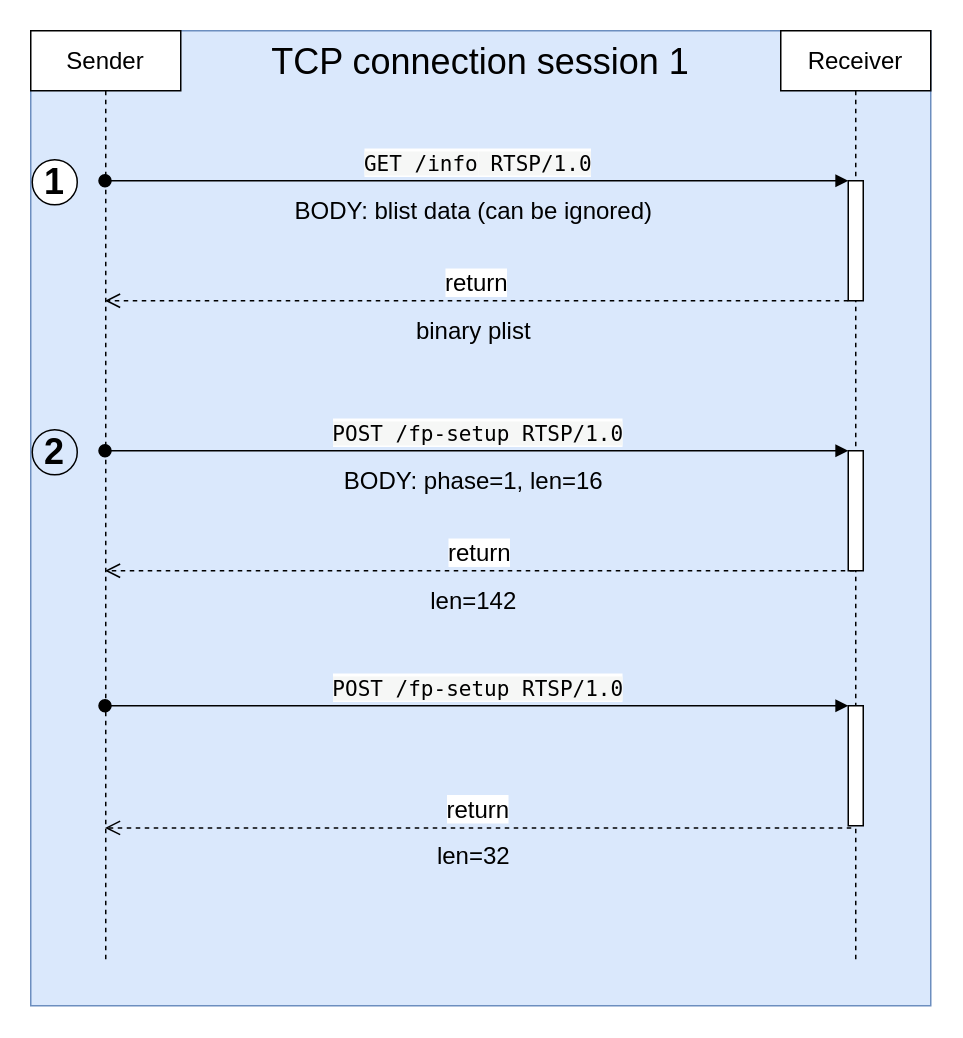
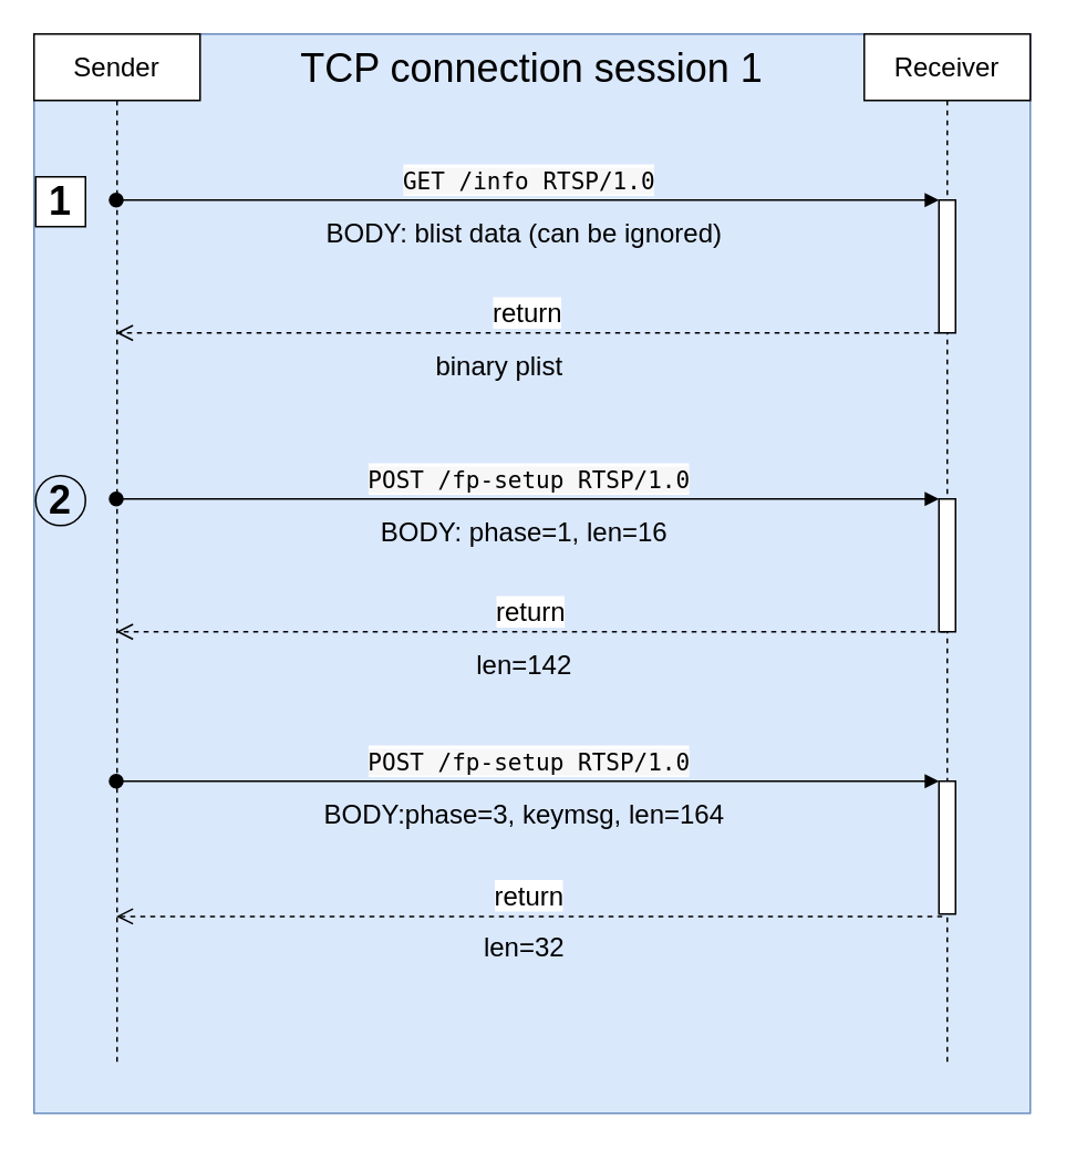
  <mxCell id="0" />
  <mxCell id="1" parent="0" />
  <mxCell id="2" value="TCP connection session 1" style="rounded=0;whiteSpace=wrap;html=1;fontSize=24;verticalAlign=top;fillColor=#dae8fc;strokeColor=#6c8ebf;" parent="1" vertex="1"><mxGeometry x="20" y="20" width="600" height="650" as="geometry" /></mxCell>
  <mxCell id="3" value="Sender" style="shape=umlLifeline;perimeter=lifelinePerimeter;whiteSpace=wrap;html=1;container=1;collapsible=0;recursiveResize=0;outlineConnect=0;fontSize=16;" parent="1" vertex="1"><mxGeometry x="20" y="20" width="100" height="620" as="geometry" /></mxCell>
  <mxCell id="4" value="Receiver" style="shape=umlLifeline;perimeter=lifelinePerimeter;whiteSpace=wrap;html=1;container=1;collapsible=0;recursiveResize=0;outlineConnect=0;fontSize=16;" parent="1" vertex="1"><mxGeometry x="520" y="20" width="100" height="620" as="geometry" /></mxCell>
  <mxCell id="5" value="" style="html=1;points=[];perimeter=orthogonalPerimeter;fontSize=16;" parent="4" vertex="1"><mxGeometry x="45" y="100" width="10" height="80" as="geometry" /></mxCell>
  <mxCell id="6" value="" style="html=1;points=[];perimeter=orthogonalPerimeter;fontSize=16;" parent="4" vertex="1"><mxGeometry x="45" y="280" width="10" height="80" as="geometry" /></mxCell>
  <mxCell id="7" value="" style="html=1;points=[];perimeter=orthogonalPerimeter;fontSize=16;" parent="4" vertex="1"><mxGeometry x="45" y="450" width="10" height="80" as="geometry" /></mxCell>
  <mxCell id="8" value="&lt;span style=&quot;font-family: &amp;#34;source code pro&amp;#34; , &amp;#34;consolas&amp;#34; , &amp;#34;ubuntu mono&amp;#34; , &amp;#34;menlo&amp;#34; , &amp;#34;dejavu sans mono&amp;#34; , monospace , monospace ; font-size: 14px ; background-color: rgb(246 , 247 , 246)&quot;&gt;GET /info&lt;/span&gt;&lt;span style=&quot;font-family: &amp;#34;source code pro&amp;#34; , &amp;#34;consolas&amp;#34; , &amp;#34;ubuntu mono&amp;#34; , &amp;#34;menlo&amp;#34; , &amp;#34;dejavu sans mono&amp;#34; , monospace , monospace ; font-size: 14px ; background-color: rgb(246 , 247 , 246)&quot;&gt; RTSP/1.0&lt;/span&gt;" style="html=1;verticalAlign=bottom;startArrow=oval;endArrow=block;startSize=8;fontSize=16;" parent="1" source="3" target="5" edge="1"><mxGeometry relative="1" as="geometry"><mxPoint x="725" y="80" as="sourcePoint" /><Array as="points"><mxPoint x="460" y="120" /></Array></mxGeometry></mxCell>
  <mxCell id="9" value="&lt;span style=&quot;font-family: &amp;#34;source code pro&amp;#34; , &amp;#34;consolas&amp;#34; , &amp;#34;ubuntu mono&amp;#34; , &amp;#34;menlo&amp;#34; , &amp;#34;dejavu sans mono&amp;#34; , monospace , monospace ; font-size: 14px ; background-color: rgb(246 , 247 , 246)&quot;&gt;POST /fp-setup&lt;/span&gt;&lt;span style=&quot;font-family: &amp;#34;source code pro&amp;#34; , &amp;#34;consolas&amp;#34; , &amp;#34;ubuntu mono&amp;#34; , &amp;#34;menlo&amp;#34; , &amp;#34;dejavu sans mono&amp;#34; , monospace , monospace ; font-size: 14px ; background-color: rgb(246 , 247 , 246)&quot;&gt; RTSP/1.0&lt;/span&gt;" style="html=1;verticalAlign=bottom;startArrow=oval;endArrow=block;startSize=8;fontSize=16;" parent="1" target="6" edge="1"><mxGeometry relative="1" as="geometry"><mxPoint x="69.5" y="300" as="sourcePoint" /><Array as="points"><mxPoint x="470.5" y="300" /></Array></mxGeometry></mxCell>
  <mxCell id="10" value="return" style="html=1;verticalAlign=bottom;endArrow=open;dashed=1;endSize=8;fontSize=16;exitX=0;exitY=1;exitDx=0;exitDy=0;exitPerimeter=0;" parent="1" source="5" target="3" edge="1"><mxGeometry relative="1" as="geometry"><mxPoint x="770" y="219" as="sourcePoint" /><mxPoint x="700" y="160" as="targetPoint" /></mxGeometry></mxCell>
  <mxCell id="11" value="return" style="html=1;verticalAlign=bottom;endArrow=open;dashed=1;endSize=8;fontSize=16;exitX=0.4;exitY=1;exitDx=0;exitDy=0;exitPerimeter=0;" parent="1" source="6" target="3" edge="1"><mxGeometry relative="1" as="geometry"><mxPoint x="780" y="400" as="sourcePoint" /><mxPoint x="700" y="400" as="targetPoint" /></mxGeometry></mxCell>
  <mxCell id="12" value="return" style="html=1;verticalAlign=bottom;endArrow=open;dashed=1;endSize=8;fontSize=16;exitX=0.2;exitY=1.018;exitDx=0;exitDy=0;exitPerimeter=0;" parent="1" source="7" target="3" edge="1"><mxGeometry relative="1" as="geometry"><mxPoint x="561" y="550" as="sourcePoint" /><mxPoint x="69.5" y="550" as="targetPoint" /></mxGeometry></mxCell>
  <mxCell id="13" value="BODY: blist data (can be ignored)" style="text;html=1;align=center;verticalAlign=middle;resizable=0;points=[];autosize=1;strokeColor=none;fontSize=16;" parent="1" vertex="1"><mxGeometry x="190" y="130" width="250" height="20" as="geometry" /></mxCell>
- <mxCell id="14" value="binary plist" style="text;html=1;align=center;verticalAlign=middle;resizable=0;points=[];autosize=1;strokeColor=none;fontSize=16;" parent="1" vertex="1"><mxGeometry x="270" y="210" width="90" height="20" as="geometry" /></mxCell>
+ <mxCell id="14" value="binary plist" style="text;html=1;align=center;verticalAlign=middle;resizable=0;points=[];autosize=1;strokeColor=none;fontSize=16;" parent="1" vertex="1"><mxGeometry x="255" y="210" width="90" height="20" as="geometry" /></mxCell>
  <mxCell id="15" value="BODY: phase=1, len=16" style="text;html=1;align=center;verticalAlign=middle;resizable=0;points=[];autosize=1;strokeColor=none;fontSize=16;" parent="1" vertex="1"><mxGeometry x="220" y="310" width="190" height="20" as="geometry" /></mxCell>
+ <mxCell id="16" value="BODY:phase=3, keymsg, len=164" style="text;html=1;align=center;verticalAlign=middle;resizable=0;points=[];autosize=1;strokeColor=none;fontSize=16;" parent="1" vertex="1"><mxGeometry x="185" y="480" width="260" height="20" as="geometry" /></mxCell>
  <mxCell id="17" value="len=142" style="text;html=1;align=center;verticalAlign=middle;resizable=0;points=[];autosize=1;strokeColor=none;fontSize=16;" parent="1" vertex="1"><mxGeometry x="280" y="390" width="70" height="20" as="geometry" /></mxCell>
  <mxCell id="18" value="len=32" style="text;html=1;align=center;verticalAlign=middle;resizable=0;points=[];autosize=1;strokeColor=none;fontSize=16;" parent="1" vertex="1"><mxGeometry x="285" y="560" width="60" height="20" as="geometry" /></mxCell>
  <mxCell id="19" value="&lt;span style=&quot;font-family: &amp;#34;source code pro&amp;#34; , &amp;#34;consolas&amp;#34; , &amp;#34;ubuntu mono&amp;#34; , &amp;#34;menlo&amp;#34; , &amp;#34;dejavu sans mono&amp;#34; , monospace , monospace ; font-size: 14px ; background-color: rgb(246 , 247 , 246)&quot;&gt;POST /fp-setup&lt;/span&gt;&lt;span style=&quot;font-family: &amp;#34;source code pro&amp;#34; , &amp;#34;consolas&amp;#34; , &amp;#34;ubuntu mono&amp;#34; , &amp;#34;menlo&amp;#34; , &amp;#34;dejavu sans mono&amp;#34; , monospace , monospace ; font-size: 14px ; background-color: rgb(246 , 247 , 246)&quot;&gt; RTSP/1.0&lt;/span&gt;" style="html=1;verticalAlign=bottom;startArrow=oval;endArrow=block;startSize=8;fontSize=16;" parent="1" source="3" target="7" edge="1"><mxGeometry relative="1" as="geometry"><mxPoint x="70" y="470" as="sourcePoint" /><Array as="points"><mxPoint x="360.5" y="470" /></Array></mxGeometry></mxCell>
- <mxCell id="20" value="1" style="ellipse;whiteSpace=wrap;html=1;fontSize=24;fontStyle=1" parent="1" vertex="1"><mxGeometry x="21" y="106" width="30" height="30" as="geometry" /></mxCell>
+ <mxCell id="20" value="1" style="whiteSpace=wrap;html=1;fontSize=24;fontStyle=1;rounded=0;" parent="1" vertex="1"><mxGeometry x="21" y="106" width="30" height="30" as="geometry" /></mxCell>
  <mxCell id="21" value="2" style="ellipse;whiteSpace=wrap;html=1;fontSize=24;fontStyle=1;fillColor=#dae8fc;" parent="1" vertex="1"><mxGeometry x="21" y="286" width="30" height="30" as="geometry" /></mxCell>
